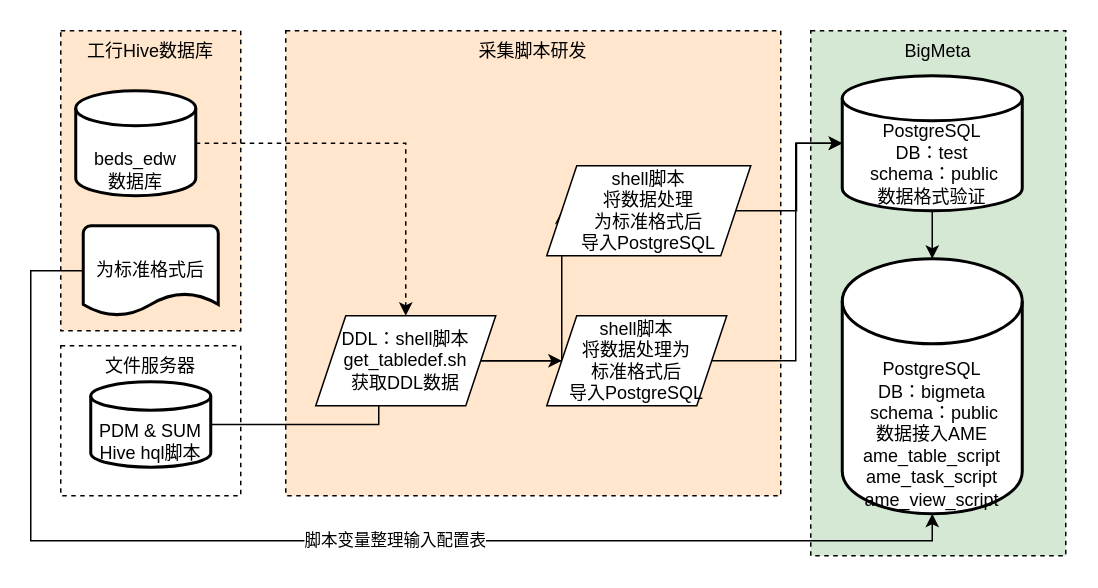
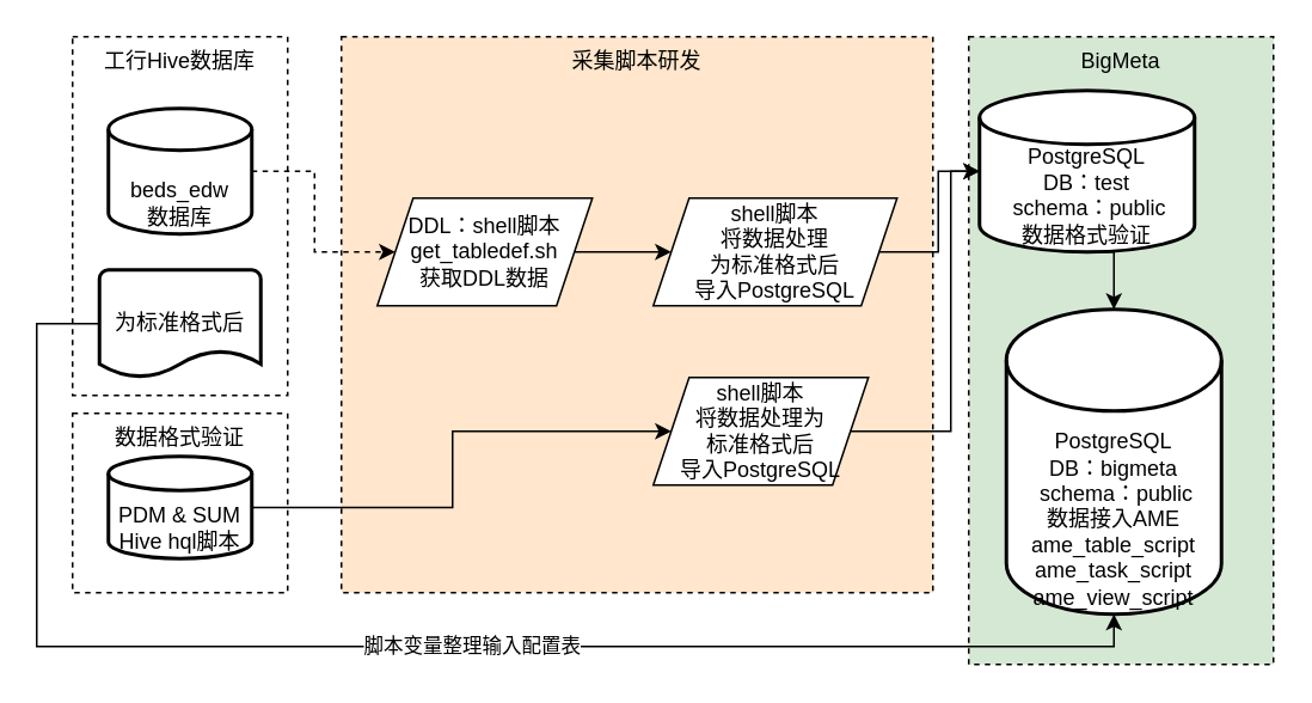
  <mxCell id="0" />
  <mxCell id="1" parent="0" />
- <mxCell id="2" value="文件服务器" style="rounded=0;whiteSpace=wrap;html=1;dashed=1;verticalAlign=top;horizontal=1;" vertex="1" parent="1"><mxGeometry x="40" y="230" width="120" height="100" as="geometry" /></mxCell>
+ <mxCell id="2" value="数据格式验证" style="rounded=0;whiteSpace=wrap;html=1;dashed=1;verticalAlign=top;horizontal=1;" vertex="1" parent="1"><mxGeometry x="40" y="230" width="120" height="100" as="geometry" /></mxCell>
  <mxCell id="3" value="采集脚本研发" style="rounded=0;whiteSpace=wrap;html=1;verticalAlign=top;dashed=1;fillColor=#ffe6cc;" vertex="1" parent="1"><mxGeometry x="190" y="20" width="330" height="310" as="geometry" /></mxCell>
  <mxCell id="4" value="BigMeta&lt;br&gt;" style="rounded=0;whiteSpace=wrap;html=1;verticalAlign=top;dashed=1;fillColor=#d5e8d4;" vertex="1" parent="1"><mxGeometry x="540" y="20" width="170" height="350" as="geometry" /></mxCell>
- <mxCell id="5" value="工行Hive数据库" style="rounded=0;whiteSpace=wrap;html=1;dashed=1;verticalAlign=top;horizontal=1;fillColor=#ffe6cc;" vertex="1" parent="1"><mxGeometry x="40" y="20" width="120" height="200" as="geometry" /></mxCell>
+ <mxCell id="5" value="工行Hive数据库" style="rounded=0;whiteSpace=wrap;html=1;dashed=1;verticalAlign=top;horizontal=1;" vertex="1" parent="1"><mxGeometry x="40" y="20" width="120" height="200" as="geometry" /></mxCell>
  <mxCell id="6" style="edgeStyle=orthogonalEdgeStyle;rounded=0;orthogonalLoop=1;jettySize=auto;html=1;exitX=1;exitY=0.5;exitDx=0;exitDy=0;exitPerimeter=0;dashed=1;" edge="1" parent="1" source="7" target="14"><mxGeometry relative="1" as="geometry" /></mxCell>
- <mxCell id="7" value="beds_edw&lt;br&gt;数据库" style="strokeWidth=2;html=1;shape=mxgraph.flowchart.database;whiteSpace=wrap;verticalAlign=bottom;" vertex="1" parent="1"><mxGeometry x="50" y="60" width="80" height="70" as="geometry" /></mxCell>
+ <mxCell id="7" value="beds_edw&lt;br&gt;数据库" style="strokeWidth=2;html=1;shape=mxgraph.flowchart.database;whiteSpace=wrap;verticalAlign=bottom;" vertex="1" parent="1"><mxGeometry x="60" y="60" width="80" height="70" as="geometry" /></mxCell>
  <mxCell id="8" style="edgeStyle=orthogonalEdgeStyle;rounded=0;orthogonalLoop=1;jettySize=auto;html=1;exitX=1;exitY=0.5;exitDx=0;exitDy=0;exitPerimeter=0;entryX=0;entryY=0.5;entryDx=0;entryDy=0;" edge="1" parent="1" source="9" target="16"><mxGeometry relative="1" as="geometry" /></mxCell>
  <mxCell id="9" value="PDM &amp;amp; SUM&lt;br&gt;Hive hql脚本" style="strokeWidth=2;html=1;shape=mxgraph.flowchart.database;whiteSpace=wrap;verticalAlign=bottom;" vertex="1" parent="1"><mxGeometry x="60" y="254" width="80" height="57" as="geometry" /></mxCell>
  <mxCell id="10" style="edgeStyle=orthogonalEdgeStyle;rounded=0;orthogonalLoop=1;jettySize=auto;html=1;exitX=0;exitY=0.5;exitDx=0;exitDy=0;exitPerimeter=0;entryX=0.5;entryY=1;entryDx=0;entryDy=0;entryPerimeter=0;" edge="1" parent="1" source="12" target="21"><mxGeometry relative="1" as="geometry"><Array as="points"><mxPoint x="20" y="180" /><mxPoint x="20" y="360" /><mxPoint x="621" y="360" /></Array></mxGeometry></mxCell>
  <mxCell id="11" value="脚本变量整理输入配置表" style="edgeLabel;html=1;align=center;verticalAlign=middle;resizable=0;points=[];" vertex="1" connectable="0" parent="10"><mxGeometry x="0.096" y="1" relative="1" as="geometry"><mxPoint as="offset" /></mxGeometry></mxCell>
  <mxCell id="12" value="为标准格式后" style="strokeWidth=2;html=1;shape=mxgraph.flowchart.document2;whiteSpace=wrap;size=0.25;" vertex="1" parent="1"><mxGeometry x="55" y="150" width="90" height="60" as="geometry" /></mxCell>
  <mxCell id="13" style="edgeStyle=orthogonalEdgeStyle;rounded=0;orthogonalLoop=1;jettySize=auto;html=1;exitX=1;exitY=0.5;exitDx=0;exitDy=0;entryX=0;entryY=0.5;entryDx=0;entryDy=0;" edge="1" parent="1" source="14" target="18"><mxGeometry relative="1" as="geometry" /></mxCell>
- <mxCell id="14" value="DDL：shell脚本 get_tabledef.sh &lt;br&gt;获取DDL数据" style="shape=parallelogram;perimeter=parallelogramPerimeter;whiteSpace=wrap;html=1;fixedSize=1;" vertex="1" parent="1"><mxGeometry x="210" y="210" width="120" height="60" as="geometry" /></mxCell>
+ <mxCell id="14" value="DDL：shell脚本 get_tabledef.sh &lt;br&gt;获取DDL数据" style="shape=parallelogram;perimeter=parallelogramPerimeter;whiteSpace=wrap;html=1;fixedSize=1;" vertex="1" parent="1"><mxGeometry x="210" y="110" width="120" height="60" as="geometry" /></mxCell>
  <mxCell id="15" style="edgeStyle=orthogonalEdgeStyle;rounded=0;orthogonalLoop=1;jettySize=auto;html=1;exitX=1;exitY=0.5;exitDx=0;exitDy=0;entryX=0;entryY=0.5;entryDx=0;entryDy=0;entryPerimeter=0;" edge="1" parent="1" source="16" target="20"><mxGeometry relative="1" as="geometry"><Array as="points"><mxPoint x="530" y="240" /><mxPoint x="530" y="95" /></Array></mxGeometry></mxCell>
  <mxCell id="16" value="shell脚本&lt;br&gt;将数据处理为&lt;br&gt;标准格式后&lt;br&gt;导入PostgreSQL" style="shape=parallelogram;perimeter=parallelogramPerimeter;whiteSpace=wrap;html=1;fixedSize=1;" vertex="1" parent="1"><mxGeometry x="364" y="210" width="120" height="60" as="geometry" /></mxCell>
  <mxCell id="17" style="edgeStyle=orthogonalEdgeStyle;rounded=0;orthogonalLoop=1;jettySize=auto;html=1;exitX=1;exitY=0.5;exitDx=0;exitDy=0;entryX=0;entryY=0.5;entryDx=0;entryDy=0;entryPerimeter=0;" edge="1" parent="1" source="18" target="20"><mxGeometry relative="1" as="geometry" /></mxCell>
  <mxCell id="18" value="shell脚本&lt;br&gt;将数据处理&lt;br&gt;为标准格式后&lt;br&gt;导入PostgreSQL" style="shape=parallelogram;perimeter=parallelogramPerimeter;whiteSpace=wrap;html=1;fixedSize=1;" vertex="1" parent="1"><mxGeometry x="364" y="110" width="136" height="60" as="geometry" /></mxCell>
  <mxCell id="19" style="edgeStyle=orthogonalEdgeStyle;rounded=0;orthogonalLoop=1;jettySize=auto;html=1;exitX=0.5;exitY=1;exitDx=0;exitDy=0;exitPerimeter=0;entryX=0.5;entryY=0;entryDx=0;entryDy=0;entryPerimeter=0;" edge="1" parent="1" source="20" target="21"><mxGeometry relative="1" as="geometry" /></mxCell>
- <mxCell id="20" value="PostgreSQL&lt;br&gt;DB：test&lt;br&gt;&amp;nbsp;schema：public&lt;br&gt;数据格式验证" style="strokeWidth=2;html=1;shape=mxgraph.flowchart.database;whiteSpace=wrap;verticalAlign=bottom;" vertex="1" parent="1"><mxGeometry x="561" y="50" width="120" height="90" as="geometry" /></mxCell>
+ <mxCell id="20" value="PostgreSQL&lt;br&gt;DB：test&lt;br&gt;&amp;nbsp;schema：public&lt;br&gt;数据格式验证" style="strokeWidth=2;html=1;shape=mxgraph.flowchart.database;whiteSpace=wrap;verticalAlign=bottom;" vertex="1" parent="1"><mxGeometry x="546" y="50" width="120" height="90" as="geometry" /></mxCell>
  <mxCell id="21" value="PostgreSQL&lt;br&gt;DB：bigmeta&lt;br&gt;&amp;nbsp;schema：public&lt;br&gt;数据接入AME&lt;br&gt;ame_table_script&lt;br&gt;ame_task_script&lt;br&gt;ame_view_script" style="strokeWidth=2;html=1;shape=mxgraph.flowchart.database;whiteSpace=wrap;verticalAlign=bottom;" vertex="1" parent="1"><mxGeometry x="561" y="172" width="120" height="170" as="geometry" /></mxCell>
  <mxCell id="22" style="edgeStyle=orthogonalEdgeStyle;rounded=0;orthogonalLoop=1;jettySize=auto;html=1;exitX=0.5;exitY=1;exitDx=0;exitDy=0;" edge="1" parent="1" source="3" target="3"><mxGeometry relative="1" as="geometry" /></mxCell>
